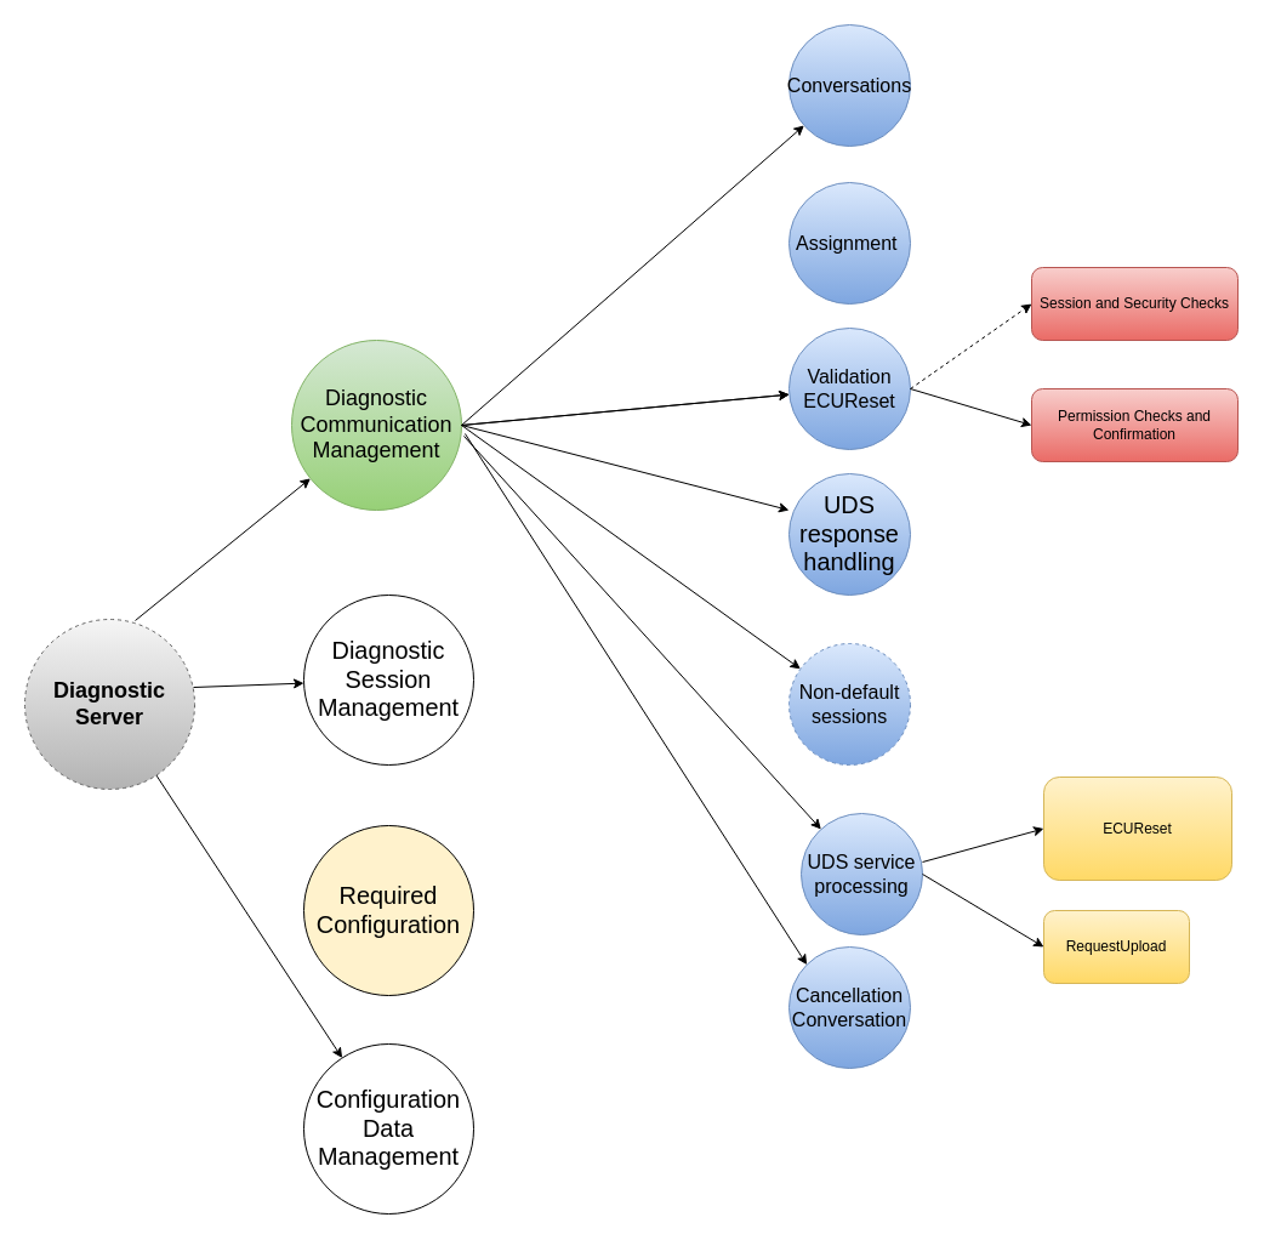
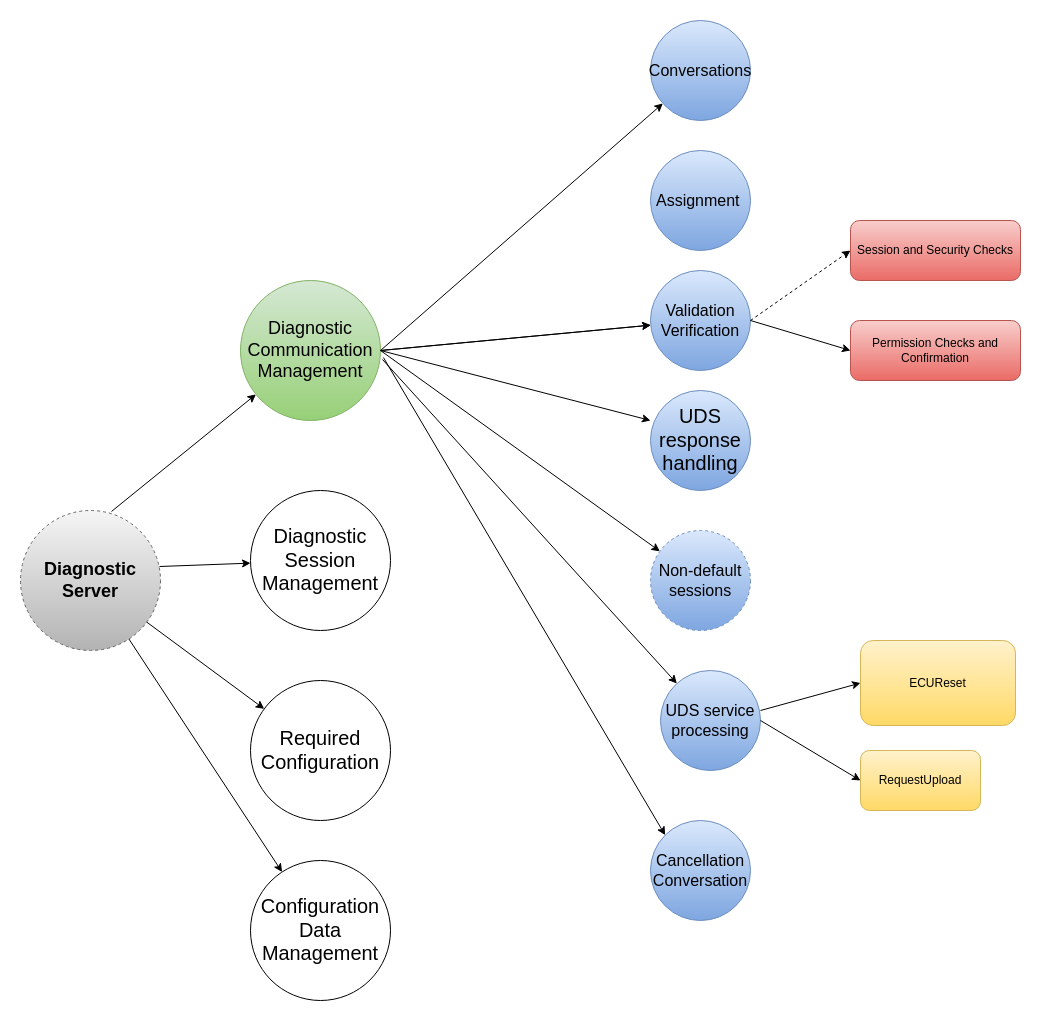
  <mxCell id="0" />
  <mxCell id="1" parent="0" />
  <mxCell id="2" value="&lt;span style=&quot;left: 175.256px ; top: 656.22px ; font-family: sans-serif ; transform: scalex(1.077)&quot; dir=&quot;ltr&quot;&gt;&lt;font style=&quot;font-size: 18px&quot;&gt;&lt;b&gt;Diagnostic Server&lt;/b&gt;&lt;/font&gt;&lt;/span&gt;" style="ellipse;whiteSpace=wrap;html=1;aspect=fixed;gradientColor=#b3b3b3;fillColor=#f5f5f5;strokeColor=#666666;dashed=1;" vertex="1" parent="1"><mxGeometry x="20" y="510" width="140" height="140" as="geometry" /></mxCell>
  <mxCell id="3" value="&lt;span style=&quot;left: 182.349px ; top: 372.816px ; font-family: sans-serif ; transform: scalex(1.072)&quot; dir=&quot;ltr&quot;&gt;&lt;font style=&quot;font-size: 18px&quot;&gt;Diagnostic Communication Management&lt;/font&gt;&lt;/span&gt;" style="ellipse;whiteSpace=wrap;html=1;aspect=fixed;gradientColor=#97d077;fillColor=#d5e8d4;strokeColor=#82b366;" vertex="1" parent="1"><mxGeometry x="240" y="280" width="140" height="140" as="geometry" /></mxCell>
- <mxCell id="4" value="&lt;span style=&quot;left: 182.349px ; top: 311.381px ; font-size: 19.925px ; font-family: sans-serif ; transform: scalex(1.086)&quot; dir=&quot;ltr&quot;&gt;Required Configuration&lt;/span&gt;" style="ellipse;whiteSpace=wrap;html=1;aspect=fixed;fillColor=#fff2cc;" vertex="1" parent="1"><mxGeometry x="250" y="680" width="140" height="140" as="geometry" /></mxCell>
+ <mxCell id="4" value="&lt;span style=&quot;left: 182.349px ; top: 311.381px ; font-size: 19.925px ; font-family: sans-serif ; transform: scalex(1.086)&quot; dir=&quot;ltr&quot;&gt;Required Configuration&lt;/span&gt;" style="ellipse;whiteSpace=wrap;html=1;aspect=fixed;" vertex="1" parent="1"><mxGeometry x="250" y="680" width="140" height="140" as="geometry" /></mxCell>
  <mxCell id="5" value="&lt;span style=&quot;left: 182.349px ; top: 919.931px ; font-size: 19.925px ; font-family: sans-serif ; transform: scalex(1.058)&quot; dir=&quot;ltr&quot;&gt;Configuration Data Management&lt;/span&gt;" style="ellipse;whiteSpace=wrap;html=1;aspect=fixed;" vertex="1" parent="1"><mxGeometry x="250" y="860" width="140" height="140" as="geometry" /></mxCell>
  <mxCell id="6" value="&lt;span style=&quot;left: 182.349px ; top: 1076.01px ; font-size: 19.925px ; font-family: sans-serif ; transform: scalex(1.064)&quot; dir=&quot;ltr&quot;&gt;Diagnostic Session Management&lt;/span&gt;" style="ellipse;whiteSpace=wrap;html=1;aspect=fixed;" vertex="1" parent="1"><mxGeometry x="250" y="490" width="140" height="140" as="geometry" /></mxCell>
  <mxCell id="7" value="" style="endArrow=classic;html=1;exitX=0.65;exitY=0.007;exitDx=0;exitDy=0;exitPerimeter=0;" edge="1" parent="1" source="2" target="3"><mxGeometry width="50" height="50" relative="1" as="geometry"><mxPoint x="160" y="230" as="sourcePoint" /><mxPoint x="220" y="170" as="targetPoint" /></mxGeometry></mxCell>
  <mxCell id="8" value="" style="endArrow=classic;html=1;exitX=0.993;exitY=0.4;exitDx=0;exitDy=0;exitPerimeter=0;" edge="1" parent="1" source="2" target="6"><mxGeometry width="50" height="50" relative="1" as="geometry"><mxPoint x="210" y="490" as="sourcePoint" /><mxPoint x="260" y="440" as="targetPoint" /></mxGeometry></mxCell>
+ <mxCell id="9" value="" style="endArrow=classic;html=1;" edge="1" parent="1" source="2" target="4"><mxGeometry width="50" height="50" relative="1" as="geometry"><mxPoint x="190" y="550" as="sourcePoint" /><mxPoint x="240" y="500" as="targetPoint" /></mxGeometry></mxCell>
  <mxCell id="10" value="" style="endArrow=classic;html=1;" edge="1" parent="1" source="2" target="5"><mxGeometry width="50" height="50" relative="1" as="geometry"><mxPoint x="100" y="610" as="sourcePoint" /><mxPoint x="150" y="560" as="targetPoint" /></mxGeometry></mxCell>
  <mxCell id="11" value="&lt;span style=&quot;left: 198.967px ; top: 617.731px ; font-family: sans-serif ; transform: scalex(1.082)&quot; dir=&quot;ltr&quot;&gt;&lt;font style=&quot;font-size: 16px&quot;&gt;Conversations&lt;/font&gt;&lt;/span&gt;" style="ellipse;whiteSpace=wrap;html=1;aspect=fixed;gradientColor=#7ea6e0;fillColor=#dae8fc;strokeColor=#6c8ebf;" vertex="1" parent="1"><mxGeometry x="650" y="20" width="100" height="100" as="geometry" /></mxCell>
  <mxCell id="12" value="" style="endArrow=classic;html=1;exitX=1;exitY=0.5;exitDx=0;exitDy=0;" edge="1" parent="1" source="3" target="11"><mxGeometry width="50" height="50" relative="1" as="geometry"><mxPoint x="770" y="280" as="sourcePoint" /><mxPoint x="820" y="230" as="targetPoint" /></mxGeometry></mxCell>
  <mxCell id="13" value="&lt;span style=&quot;left: 198.967px ; top: 982.198px ; font-family: sans-serif ; transform: scalex(1.077)&quot; dir=&quot;ltr&quot;&gt;&lt;font style=&quot;font-size: 16px&quot;&gt;Assignment&amp;nbsp;&lt;/font&gt;&lt;/span&gt;" style="ellipse;whiteSpace=wrap;html=1;aspect=fixed;gradientColor=#7ea6e0;fillColor=#dae8fc;strokeColor=#6c8ebf;" vertex="1" parent="1"><mxGeometry x="650" y="150" width="100" height="100" as="geometry" /></mxCell>
  <mxCell id="14" value="" style="endArrow=classic;html=1;exitX=1;exitY=0.5;exitDx=0;exitDy=0;" edge="1" parent="1" source="3" target="15"><mxGeometry width="50" height="50" relative="1" as="geometry"><mxPoint x="760" y="400" as="sourcePoint" /><mxPoint x="610" y="190" as="targetPoint" /></mxGeometry></mxCell>
- <mxCell id="15" value="&lt;span style=&quot;left: 198.967px ; top: 186.018px ; font-family: sans-serif ; transform: scalex(1.076)&quot; dir=&quot;ltr&quot;&gt;&lt;font style=&quot;font-size: 16px&quot;&gt;Validation ECUReset&lt;/font&gt;&lt;/span&gt;" style="ellipse;whiteSpace=wrap;html=1;aspect=fixed;gradientColor=#7ea6e0;fillColor=#dae8fc;strokeColor=#6c8ebf;" vertex="1" parent="1"><mxGeometry x="650" y="270" width="100" height="100" as="geometry" /></mxCell>
+ <mxCell id="15" value="&lt;span style=&quot;left: 198.967px ; top: 186.018px ; font-family: sans-serif ; transform: scalex(1.076)&quot; dir=&quot;ltr&quot;&gt;&lt;font style=&quot;font-size: 16px&quot;&gt;Validation Verification&lt;/font&gt;&lt;/span&gt;" style="ellipse;whiteSpace=wrap;html=1;aspect=fixed;gradientColor=#7ea6e0;fillColor=#dae8fc;strokeColor=#6c8ebf;" vertex="1" parent="1"><mxGeometry x="650" y="270" width="100" height="100" as="geometry" /></mxCell>
  <mxCell id="16" value="" style="endArrow=classic;html=1;" edge="1" parent="1" target="15"><mxGeometry width="50" height="50" relative="1" as="geometry"><mxPoint x="380" y="350" as="sourcePoint" /><mxPoint x="830" y="260" as="targetPoint" /></mxGeometry></mxCell>
  <mxCell id="17" value="&lt;span style=&quot;left: 198.967px ; top: 186.018px ; font-size: 19.925px ; font-family: sans-serif ; transform: scalex(1.076)&quot; dir=&quot;ltr&quot;&gt;UDS response handling&lt;/span&gt;" style="ellipse;whiteSpace=wrap;html=1;aspect=fixed;gradientColor=#7ea6e0;fillColor=#dae8fc;strokeColor=#6c8ebf;" vertex="1" parent="1"><mxGeometry x="650" y="390" width="100" height="100" as="geometry" /></mxCell>
  <mxCell id="18" value="" style="endArrow=classic;html=1;entryX=0;entryY=0.3;entryDx=0;entryDy=0;entryPerimeter=0;exitX=1;exitY=0.5;exitDx=0;exitDy=0;" edge="1" parent="1" source="3" target="17"><mxGeometry width="50" height="50" relative="1" as="geometry"><mxPoint x="450" y="380" as="sourcePoint" /><mxPoint x="500" y="330" as="targetPoint" /></mxGeometry></mxCell>
  <mxCell id="19" value="&lt;span style=&quot;left: 198.967px ; top: 186.018px ; font-family: sans-serif ; transform: scalex(1.076)&quot; dir=&quot;ltr&quot;&gt;&lt;font style=&quot;font-size: 16px&quot;&gt;Non-default sessions&lt;/font&gt;&lt;/span&gt;" style="ellipse;whiteSpace=wrap;html=1;aspect=fixed;gradientColor=#7ea6e0;fillColor=#dae8fc;strokeColor=#6c8ebf;dashed=1;" vertex="1" parent="1"><mxGeometry x="650" y="530" width="100" height="100" as="geometry" /></mxCell>
  <mxCell id="20" value="" style="endArrow=classic;html=1;exitX=1;exitY=0.5;exitDx=0;exitDy=0;" edge="1" parent="1" source="3" target="19"><mxGeometry width="50" height="50" relative="1" as="geometry"><mxPoint x="400" y="350" as="sourcePoint" /><mxPoint x="920" y="380" as="targetPoint" /></mxGeometry></mxCell>
  <mxCell id="21" value="&lt;span style=&quot;left: 198.967px ; top: 186.018px ; font-family: sans-serif ; transform: scalex(1.076)&quot; dir=&quot;ltr&quot;&gt;&lt;font style=&quot;font-size: 16px&quot;&gt;UDS service processing&lt;/font&gt;&lt;/span&gt;" style="ellipse;whiteSpace=wrap;html=1;aspect=fixed;gradientColor=#7ea6e0;fillColor=#dae8fc;strokeColor=#6c8ebf;" vertex="1" parent="1"><mxGeometry x="660" y="670" width="100" height="100" as="geometry" /></mxCell>
  <mxCell id="22" value="" style="endArrow=classic;html=1;exitX=1.014;exitY=0.564;exitDx=0;exitDy=0;exitPerimeter=0;" edge="1" parent="1" source="3" target="21"><mxGeometry width="50" height="50" relative="1" as="geometry"><mxPoint x="950" y="710" as="sourcePoint" /><mxPoint x="1000" y="660" as="targetPoint" /></mxGeometry></mxCell>
- <mxCell id="23" value="&lt;span style=&quot;left: 198.967px ; top: 186.018px ; font-family: sans-serif ; transform: scalex(1.076)&quot; dir=&quot;ltr&quot;&gt;&lt;font style=&quot;font-size: 16px&quot;&gt;Cancellation Conversation&lt;/font&gt;&lt;/span&gt;" style="ellipse;whiteSpace=wrap;html=1;aspect=fixed;gradientColor=#7ea6e0;fillColor=#dae8fc;strokeColor=#6c8ebf;" vertex="1" parent="1"><mxGeometry x="650" y="780" width="100" height="100" as="geometry" /></mxCell>
+ <mxCell id="23" value="&lt;span style=&quot;left: 198.967px ; top: 186.018px ; font-family: sans-serif ; transform: scalex(1.076)&quot; dir=&quot;ltr&quot;&gt;&lt;font style=&quot;font-size: 16px&quot;&gt;Cancellation Conversation&lt;/font&gt;&lt;/span&gt;" style="ellipse;whiteSpace=wrap;html=1;aspect=fixed;gradientColor=#7ea6e0;fillColor=#dae8fc;strokeColor=#6c8ebf;" vertex="1" parent="1"><mxGeometry x="650" y="820" width="100" height="100" as="geometry" /></mxCell>
  <mxCell id="24" value="" style="endArrow=classic;html=1;exitX=1.021;exitY=0.55;exitDx=0;exitDy=0;entryX=0;entryY=0;entryDx=0;entryDy=0;exitPerimeter=0;" edge="1" parent="1" source="3" target="23"><mxGeometry width="50" height="50" relative="1" as="geometry"><mxPoint x="430" y="690" as="sourcePoint" /><mxPoint x="480" y="640" as="targetPoint" /></mxGeometry></mxCell>
  <mxCell id="25" value="ECUReset" style="rounded=1;whiteSpace=wrap;html=1;gradientColor=#ffd966;fillColor=#fff2cc;strokeColor=#d6b656;" vertex="1" parent="1"><mxGeometry x="860" y="640" width="155" height="85" as="geometry" /></mxCell>
  <mxCell id="26" value="" style="endArrow=classic;html=1;entryX=0;entryY=0.5;entryDx=0;entryDy=0;" edge="1" parent="1" target="25"><mxGeometry width="50" height="50" relative="1" as="geometry"><mxPoint x="760" y="710" as="sourcePoint" /><mxPoint x="920" y="840" as="targetPoint" /></mxGeometry></mxCell>
  <mxCell id="27" value="RequestUpload" style="rounded=1;whiteSpace=wrap;html=1;gradientColor=#ffd966;fillColor=#fff2cc;strokeColor=#d6b656;" vertex="1" parent="1"><mxGeometry x="860" y="750" width="120" height="60" as="geometry" /></mxCell>
  <mxCell id="28" value="" style="endArrow=classic;html=1;entryX=0;entryY=0.5;entryDx=0;entryDy=0;exitX=1;exitY=0.5;exitDx=0;exitDy=0;" edge="1" parent="1" source="21" target="27"><mxGeometry width="50" height="50" relative="1" as="geometry"><mxPoint x="750" y="700" as="sourcePoint" /><mxPoint x="880" y="500" as="targetPoint" /></mxGeometry></mxCell>
  <mxCell id="29" value="Session and Security Checks" style="rounded=1;whiteSpace=wrap;html=1;gradientColor=#ea6b66;fillColor=#f8cecc;strokeColor=#b85450;" vertex="1" parent="1"><mxGeometry x="850" y="220" width="170" height="60" as="geometry" /></mxCell>
  <mxCell id="30" value="" style="endArrow=classic;html=1;entryX=0;entryY=0.5;entryDx=0;entryDy=0;exitX=1;exitY=0.5;exitDx=0;exitDy=0;dashed=1;" edge="1" parent="1" source="15" target="29"><mxGeometry width="50" height="50" relative="1" as="geometry"><mxPoint x="870" y="340" as="sourcePoint" /><mxPoint x="920" y="290" as="targetPoint" /></mxGeometry></mxCell>
  <mxCell id="31" value="Permission Checks and Confirmation" style="rounded=1;whiteSpace=wrap;html=1;gradientColor=#ea6b66;fillColor=#f8cecc;strokeColor=#b85450;" vertex="1" parent="1"><mxGeometry x="850" y="320" width="170" height="60" as="geometry" /></mxCell>
  <mxCell id="32" value="" style="endArrow=classic;html=1;exitX=1;exitY=0.5;exitDx=0;exitDy=0;entryX=0;entryY=0.5;entryDx=0;entryDy=0;" edge="1" parent="1" source="15" target="31"><mxGeometry width="50" height="50" relative="1" as="geometry"><mxPoint x="830" y="520" as="sourcePoint" /><mxPoint x="880" y="470" as="targetPoint" /></mxGeometry></mxCell>
